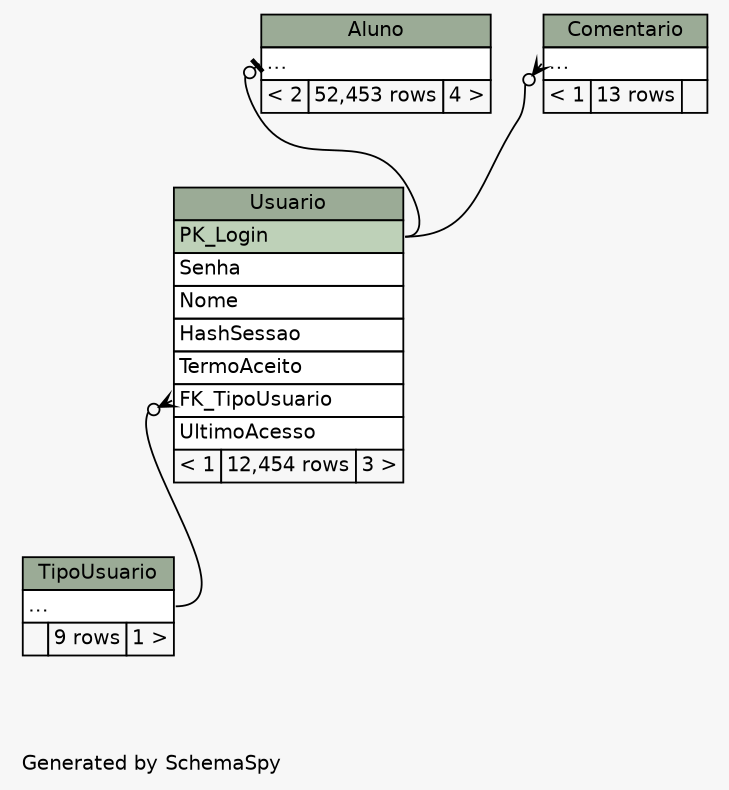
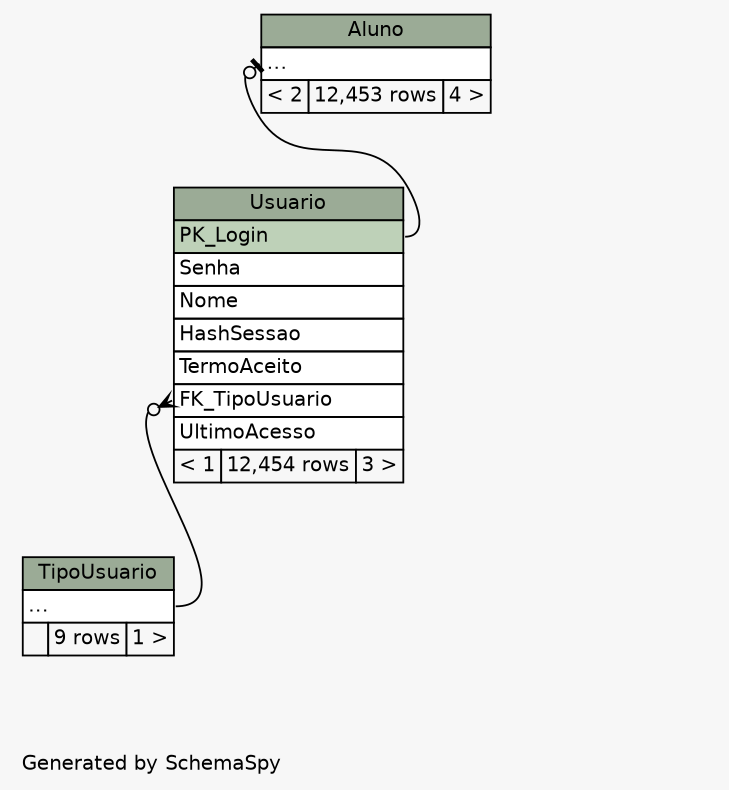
  digraph {
    bgcolor="#f7f7f7"
    fontname=Helvetica
    fontsize=11
    label="\nGenerated by SchemaSpy"
    labeljust=l
    nodesep=0.18
    rankdir=TB
    ranksep=0.46
    node [fontname=Helvetica fontsize=11 shape=plaintext]
    edge [arrowhead=none arrowsize=0.8 arrowtail=crowodot dir=back headport="PK_Login:e" tailport="elipses:w"]
-   n1 [label=<     <TABLE BORDER="0" CELLBORDER="1" CELLSPACING="0" BGCOLOR="#ffffff">       <TR><TD COLSPAN="3" BGCOLOR="#9bab96" ALIGN="CENTER">Aluno</TD></TR>       <TR><TD PORT="elipses" COLSPAN="3" ALIGN="LEFT">...</TD></TR>       <TR><TD ALIGN="LEFT" BGCOLOR="#f7f7f7">&lt; 2</TD><TD ALIGN="RIGHT" BGCOLOR="#f7f7f7">52,453 rows</TD><TD ALIGN="RIGHT" BGCOLOR="#f7f7f7">4 &gt;</TD></TR>     </TABLE>>]
+   n1 [label=<     <TABLE BORDER="0" CELLBORDER="1" CELLSPACING="0" BGCOLOR="#ffffff">       <TR><TD COLSPAN="3" BGCOLOR="#9bab96" ALIGN="CENTER">Aluno</TD></TR>       <TR><TD PORT="elipses" COLSPAN="3" ALIGN="LEFT">...</TD></TR>       <TR><TD ALIGN="LEFT" BGCOLOR="#f7f7f7">&lt; 2</TD><TD ALIGN="RIGHT" BGCOLOR="#f7f7f7">12,453 rows</TD><TD ALIGN="RIGHT" BGCOLOR="#f7f7f7">4 &gt;</TD></TR>     </TABLE>>]
    n2 [label=<     <TABLE BORDER="0" CELLBORDER="1" CELLSPACING="0" BGCOLOR="#ffffff">       <TR><TD COLSPAN="3" BGCOLOR="#9bab96" ALIGN="CENTER">Usuario</TD></TR>       <TR><TD PORT="PK_Login" COLSPAN="3" BGCOLOR="#bed1b8" ALIGN="LEFT">PK_Login</TD></TR>       <TR><TD PORT="Senha" COLSPAN="3" ALIGN="LEFT">Senha</TD></TR>       <TR><TD PORT="Nome" COLSPAN="3" ALIGN="LEFT">Nome</TD></TR>       <TR><TD PORT="HashSessao" COLSPAN="3" ALIGN="LEFT">HashSessao</TD></TR>       <TR><TD PORT="TermoAceito" COLSPAN="3" ALIGN="LEFT">TermoAceito</TD></TR>       <TR><TD PORT="FK_TipoUsuario" COLSPAN="3" ALIGN="LEFT">FK_TipoUsuario</TD></TR>       <TR><TD PORT="UltimoAcesso" COLSPAN="3" ALIGN="LEFT">UltimoAcesso</TD></TR>       <TR><TD ALIGN="LEFT" BGCOLOR="#f7f7f7">&lt; 1</TD><TD ALIGN="RIGHT" BGCOLOR="#f7f7f7">12,454 rows</TD><TD ALIGN="RIGHT" BGCOLOR="#f7f7f7">3 &gt;</TD></TR>     </TABLE>>]
    n3 [label=<     <TABLE BORDER="0" CELLBORDER="1" CELLSPACING="0" BGCOLOR="#ffffff">       <TR><TD COLSPAN="3" BGCOLOR="#9bab96" ALIGN="CENTER">TipoUsuario</TD></TR>       <TR><TD PORT="elipses" COLSPAN="3" ALIGN="LEFT">...</TD></TR>       <TR><TD ALIGN="LEFT" BGCOLOR="#f7f7f7">  </TD><TD ALIGN="RIGHT" BGCOLOR="#f7f7f7">9 rows</TD><TD ALIGN="RIGHT" BGCOLOR="#f7f7f7">1 &gt;</TD></TR>     </TABLE>>]
-   n4 [label=<     <TABLE BORDER="0" CELLBORDER="1" CELLSPACING="0" BGCOLOR="#ffffff">       <TR><TD COLSPAN="3" BGCOLOR="#9bab96" ALIGN="CENTER">Comentario</TD></TR>       <TR><TD PORT="elipses" COLSPAN="3" ALIGN="LEFT">...</TD></TR>       <TR><TD ALIGN="LEFT" BGCOLOR="#f7f7f7">&lt; 1</TD><TD ALIGN="RIGHT" BGCOLOR="#f7f7f7">13 rows</TD><TD ALIGN="RIGHT" BGCOLOR="#f7f7f7">  </TD></TR>     </TABLE>>]
    n1 -> n2 [arrowtail=teeodot]
    n2 -> n3 [headport="elipses:e" tailport="FK_TipoUsuario:w"]
-   n4 -> n2
  }
